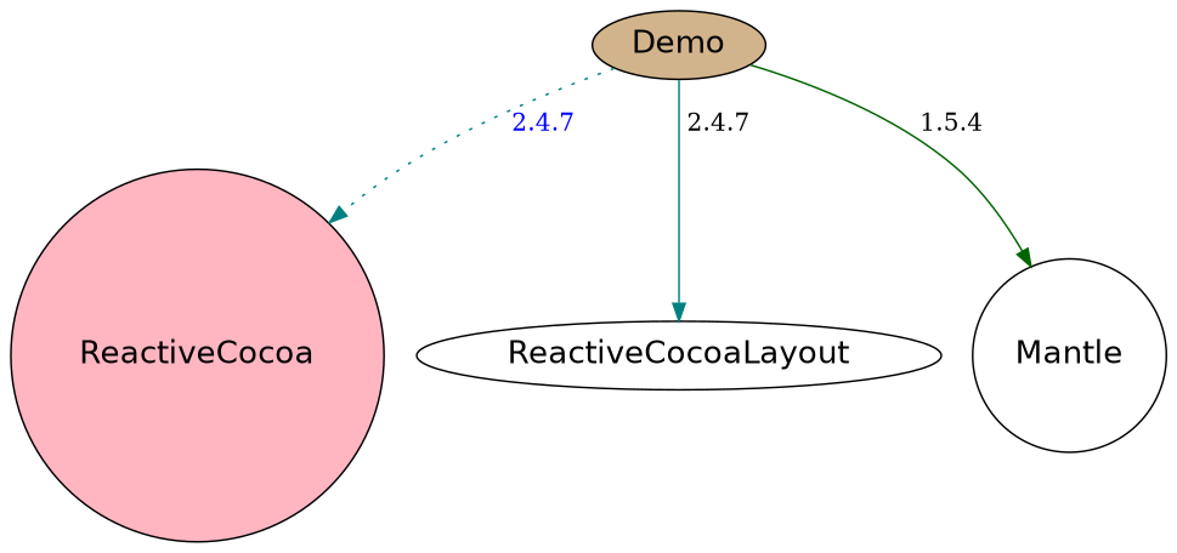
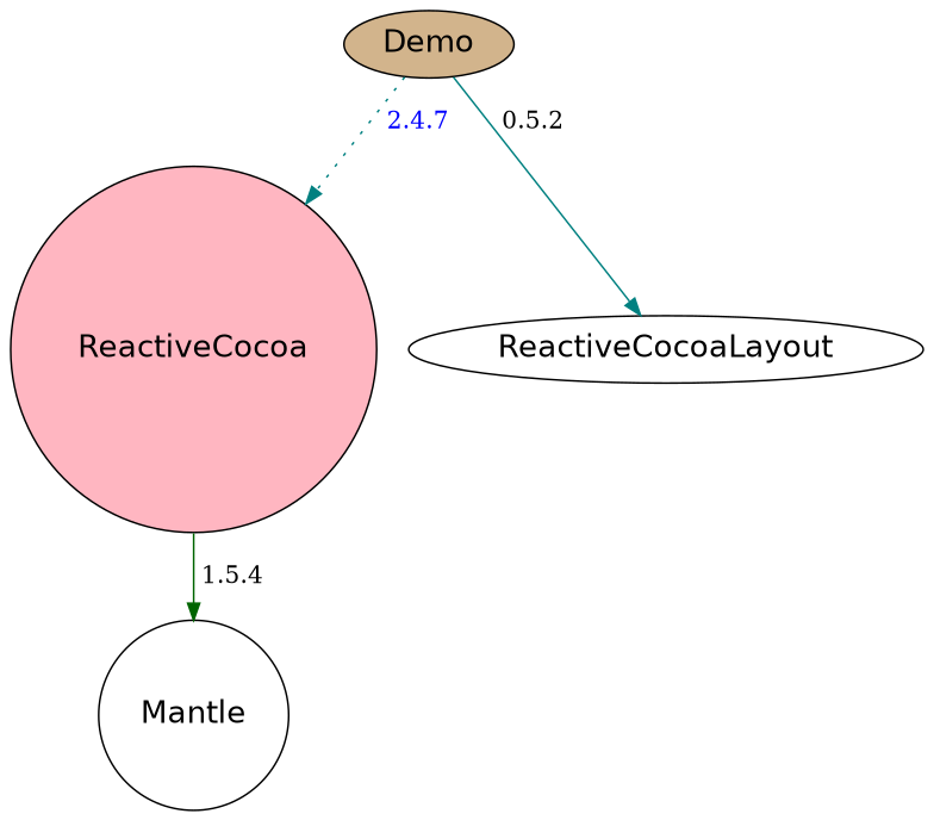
  digraph {
    node [color=black fillcolor=white fontcolor=black fontname=Helvetica fontsize=18 shape=ellipse style="rounded,filled"]
    edge [color=teal style=solid]
    Demo [fillcolor=tan height=0.45]
    ReactiveCocoa [fillcolor=lightpink height=0.45 shape=circle]
    ReactiveCocoaLayout [height=0.45]
    Mantle [height=0.45 shape=circle]
    Demo -> ReactiveCocoa [fontcolor=blue label=" 2.4.7 " style=dotted]
-   Demo -> ReactiveCocoaLayout [label=" 2.4.7 "]
-   Demo -> Mantle [color=darkgreen label=" 1.5.4 "]
+   Demo -> ReactiveCocoaLayout [label=" 0.5.2 "]
+   ReactiveCocoa -> Mantle [color=darkgreen label=" 1.5.4 "]
  }
